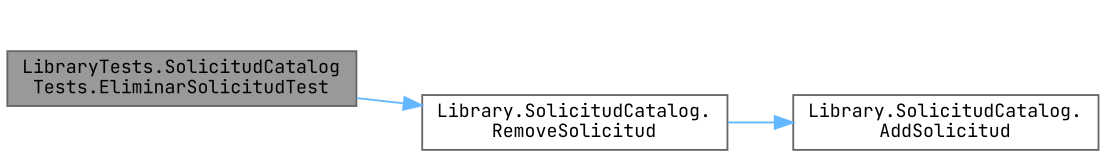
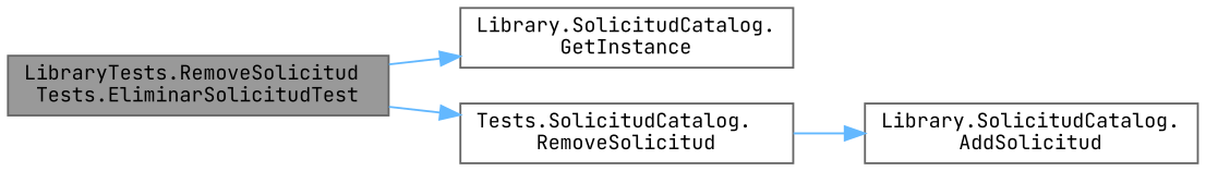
  digraph {
    fontname="JetBrains Mono"
    rankdir=LR
    node [color=grey40 fillcolor=white fontname="JetBrains Mono" fontsize=10 shape=box style=filled]
    edge [color=steelblue1 fontname="JetBrains Mono" fontsize=10 labelfontname=Helvetica labelfontsize=10 style=solid]
-   n1 [color=gray40 fillcolor=grey60 fontcolor=black height=0.2 label="LibraryTests.SolicitudCatalog\lTests.EliminarSolicitudTest" width=0.4]
-   n3 [height=0.2 label="Library.SolicitudCatalog.\lRemoveSolicitud" width=0.4]
+   n1 [color=gray40 fillcolor=grey60 fontcolor=black height=0.2 label="LibraryTests.RemoveSolicitud\lTests.EliminarSolicitudTest" width=0.4]
+   n2 [height=0.2 label="Library.SolicitudCatalog.\lGetInstance" width=0.4]
+   n3 [height=0.2 label="Tests.SolicitudCatalog.\lRemoveSolicitud" width=0.4]
    n4 [height=0.2 label="Library.SolicitudCatalog.\lAddSolicitud" width=0.4]
+   n1 -> n2
    n1 -> n3
    n3 -> n4
  }
